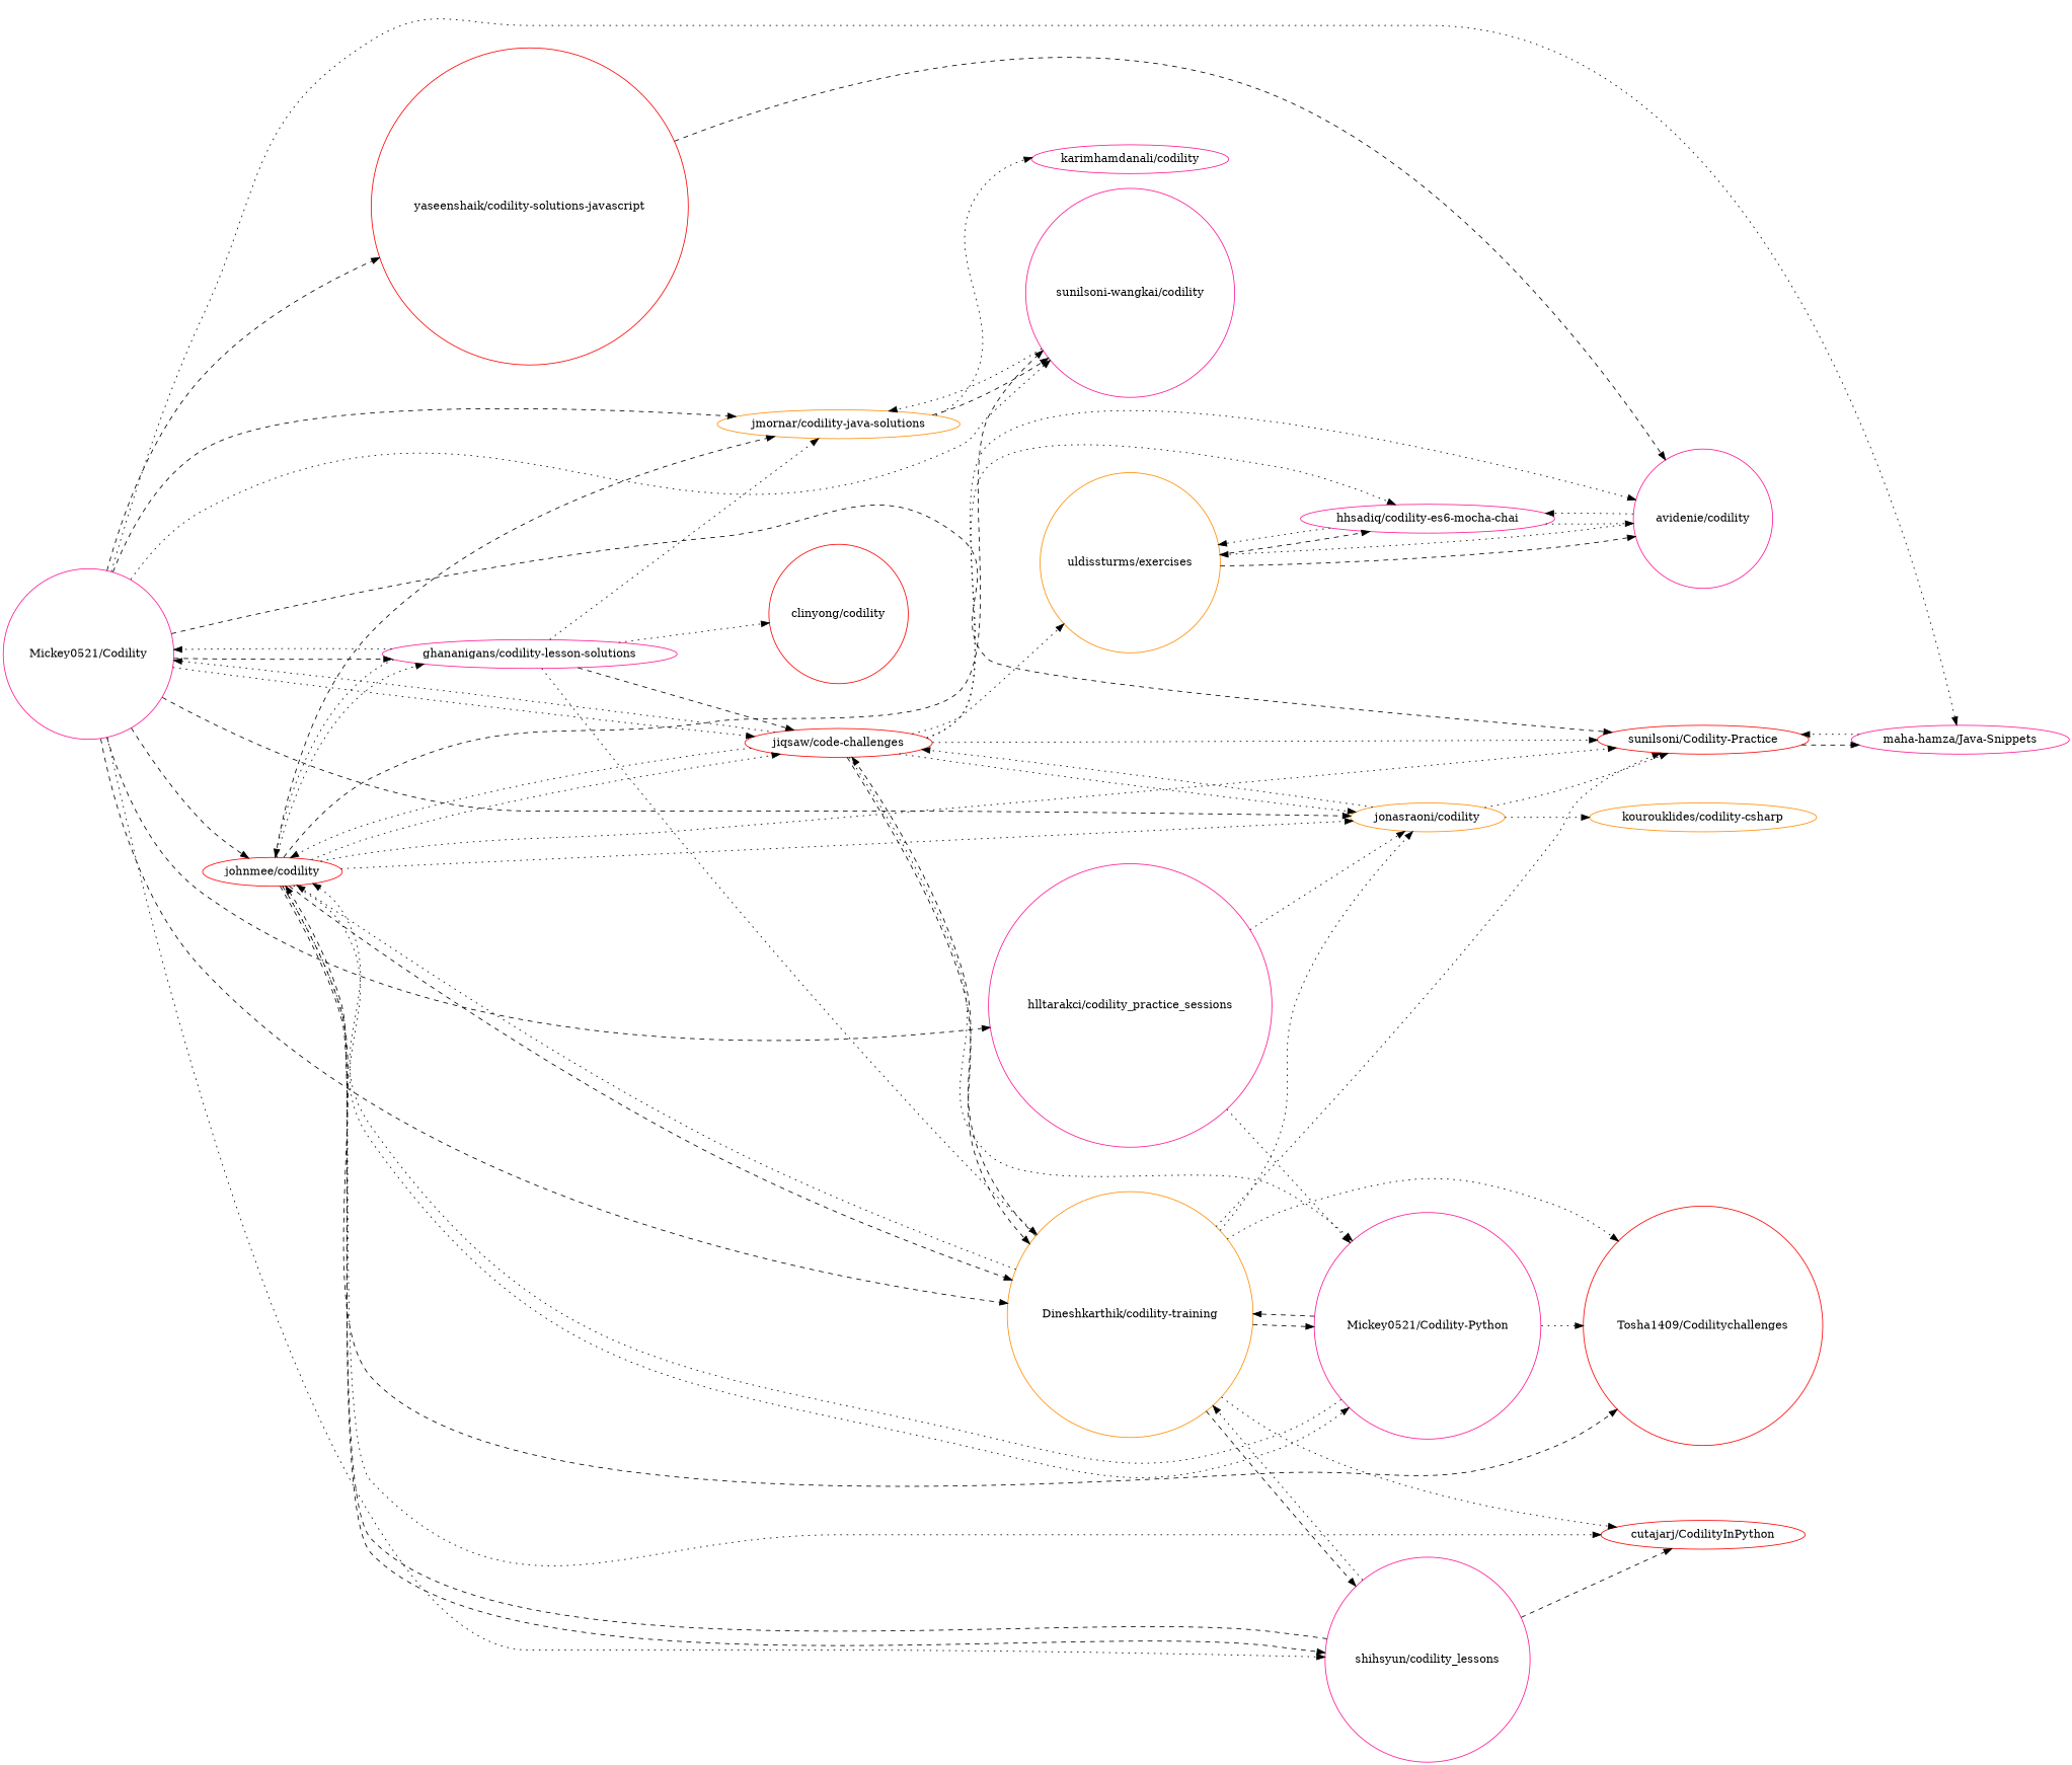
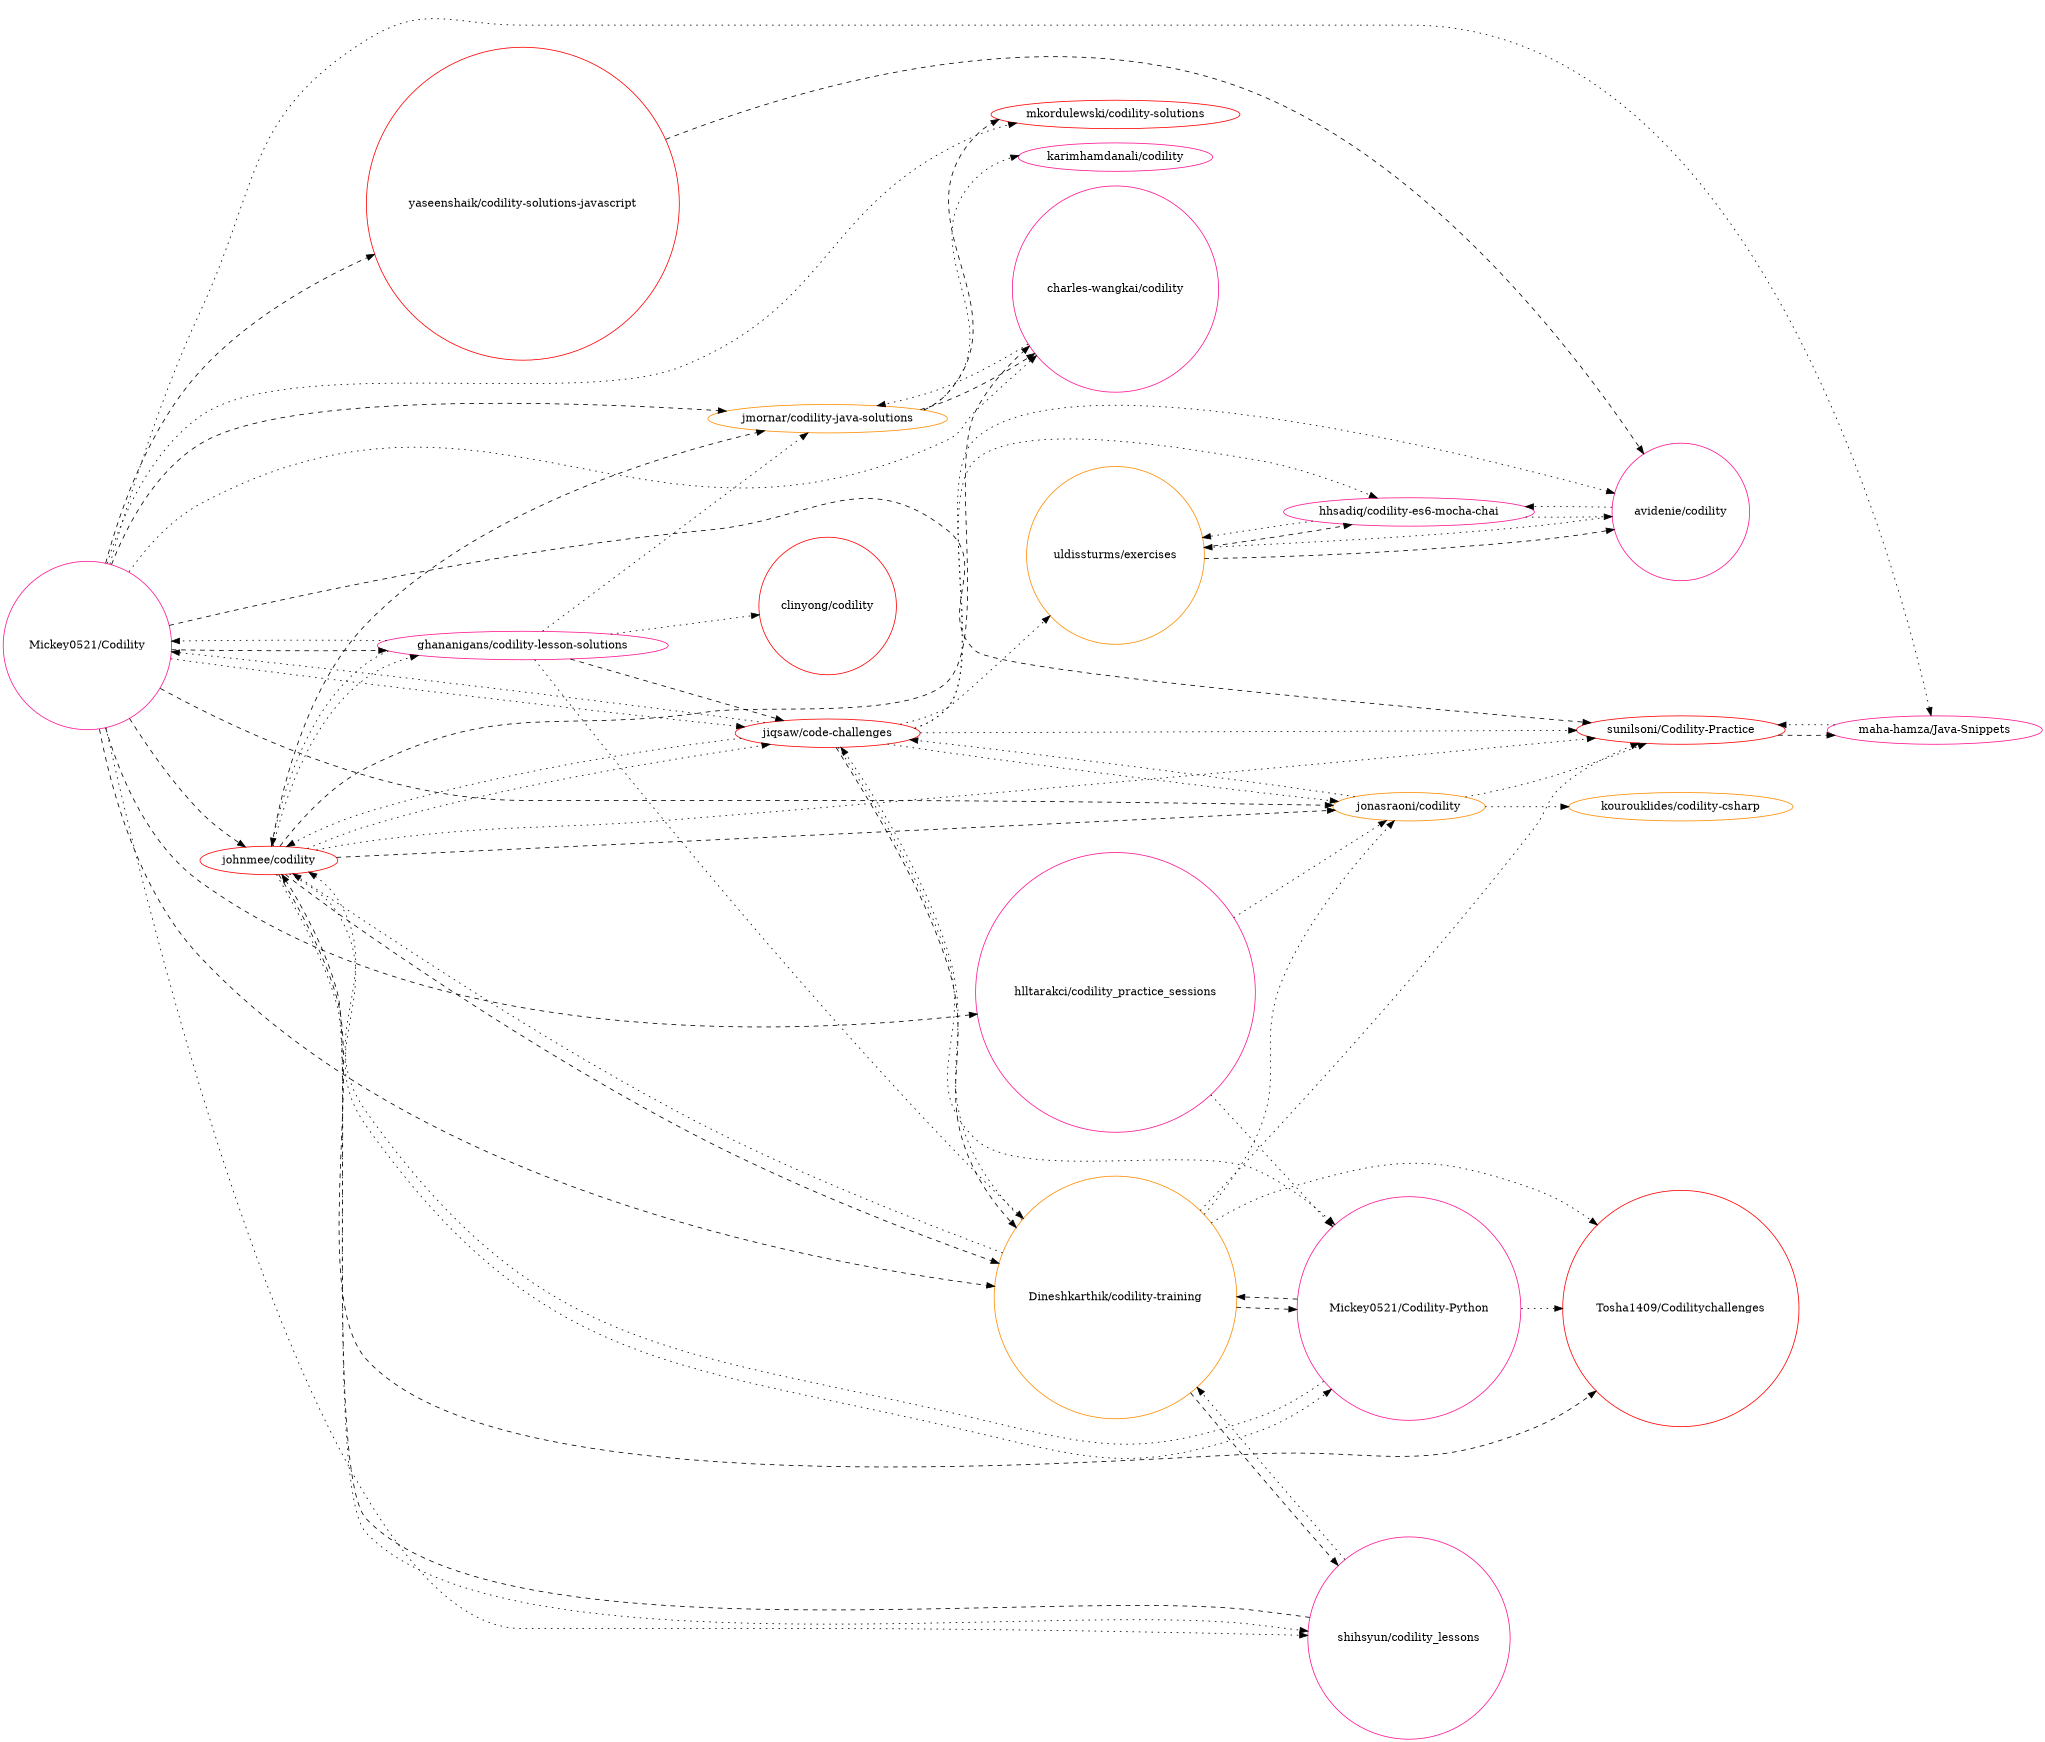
  digraph {
    rankdir=LR
    node [color=deeppink shape=ellipse]
    edge [style=dotted]
    "Mickey0521/Codility" [l="4.006,46.961" shape=circle]
    "johnmee/codility" [color=red l="4.006,46.977"]
    "jmornar/codility-java-solutions" [color=darkorange l="4.04,46.964"]
    "sunilsoni/Codility-Practice" [color=red l="3.989,46.957"]
    "jiqsaw/code-challenges" [color=red l="3.973,46.971"]
    "jonasraoni/codility" [color=darkorange l="3.973,46.957"]
    "maha-hamza/Java-Snippets" [l="3.995,46.942"]
    "ghananigans/codility-lesson-solutions" [l="4.005,46.992"]
    "Dineshkarthik/codility-training" [color=darkorange l="3.99,46.981" shape=circle]
    "hlltarakci/codility_practice_sessions" [l="4.013,46.941" shape=circle]
    "shihsyun/codility_lessons" [l="4.026,46.984" shape=circle]
-   "charles-wangkai/codility" [l="4.044,46.975" shape=circle label="sunilsoni-wangkai/codility"]
+   "charles-wangkai/codility" [l="4.044,46.975" shape=circle]
    "yaseenshaik/codility-solutions-javascript" [color=red l="3.953,46.946" shape=circle]
+   "mkordulewski/codility-solutions" [color=red l="4.03,46.951"]
    "Mickey0521/Codility-Python" [l="3.975,46.985" shape=circle]
-   "cutajarj/CodilityInPython" [color=red l="4.024,46.999"]
    "Tosha1409/Codilitychallenges" [color=red l="3.98,46.997" shape=circle]
    "karimhamdanali/codility" [l="4.057,46.942"]
    "hhsadiq/codility-es6-mocha-chai" [l="3.948,46.975"]
    "avidenie/codility" [l="3.944,46.962" shape=circle]
    "uldissturms/exercises" [color=darkorange l="3.936,46.971" shape=circle]
    "kourouklides/codility-csharp" [color=darkorange l="3.966,46.933"]
    "clinyong/codility" [color=red l="4.003,47.015" shape=circle]
    "Mickey0521/Codility" -> "johnmee/codility" [style=dashed]
    "Mickey0521/Codility" -> "jmornar/codility-java-solutions" [style=dashed]
    "Mickey0521/Codility" -> "sunilsoni/Codility-Practice" [style=dashed]
    "Mickey0521/Codility" -> "jiqsaw/code-challenges"
    "Mickey0521/Codility" -> "jonasraoni/codility" [style=dashed]
    "Mickey0521/Codility" -> "maha-hamza/Java-Snippets"
    "Mickey0521/Codility" -> "ghananigans/codility-lesson-solutions" [style=dashed]
    "Mickey0521/Codility" -> "Dineshkarthik/codility-training" [style=dashed]
    "Mickey0521/Codility" -> "hlltarakci/codility_practice_sessions" [style=dashed]
    "Mickey0521/Codility" -> "shihsyun/codility_lessons"
    "Mickey0521/Codility" -> "charles-wangkai/codility"
    "Mickey0521/Codility" -> "yaseenshaik/codility-solutions-javascript" [style=dashed]
+   "Mickey0521/Codility" -> "mkordulewski/codility-solutions"
    "johnmee/codility" -> "jmornar/codility-java-solutions" [style=dashed]
    "johnmee/codility" -> "sunilsoni/Codility-Practice"
    "johnmee/codility" -> "jiqsaw/code-challenges"
-   "johnmee/codility" -> "jonasraoni/codility"
+   "johnmee/codility" -> "jonasraoni/codility" [style=dashed]
    "johnmee/codility" -> "ghananigans/codility-lesson-solutions"
    "johnmee/codility" -> "Dineshkarthik/codility-training" [style=dashed]
-   "johnmee/codility" -> "shihsyun/codility_lessons" [style=dashed]
+   "johnmee/codility" -> "shihsyun/codility_lessons"
    "johnmee/codility" -> "charles-wangkai/codility" [style=dashed]
    "johnmee/codility" -> "Mickey0521/Codility-Python"
-   "johnmee/codility" -> "cutajarj/CodilityInPython"
    "johnmee/codility" -> "Tosha1409/Codilitychallenges" [style=dashed]
    "jmornar/codility-java-solutions" -> "charles-wangkai/codility" [style=dashed]
+   "jmornar/codility-java-solutions" -> "mkordulewski/codility-solutions" [style=dashed]
    "jmornar/codility-java-solutions" -> "karimhamdanali/codility"
    "sunilsoni/Codility-Practice" -> "maha-hamza/Java-Snippets" [style=dashed]
    "jiqsaw/code-challenges" -> "Mickey0521/Codility"
    "jiqsaw/code-challenges" -> "johnmee/codility"
    "jiqsaw/code-challenges" -> "sunilsoni/Codility-Practice"
    "jiqsaw/code-challenges" -> "jonasraoni/codility"
    "jiqsaw/code-challenges" -> "Dineshkarthik/codility-training" [style=dashed]
    "jiqsaw/code-challenges" -> "Mickey0521/Codility-Python"
    "jiqsaw/code-challenges" -> "hhsadiq/codility-es6-mocha-chai"
    "jiqsaw/code-challenges" -> "avidenie/codility"
    "jiqsaw/code-challenges" -> "uldissturms/exercises"
    "jonasraoni/codility" -> "sunilsoni/Codility-Practice"
    "jonasraoni/codility" -> "jiqsaw/code-challenges"
    "jonasraoni/codility" -> "kourouklides/codility-csharp"
    "maha-hamza/Java-Snippets" -> "sunilsoni/Codility-Practice"
    "ghananigans/codility-lesson-solutions" -> "Mickey0521/Codility"
    "ghananigans/codility-lesson-solutions" -> "johnmee/codility"
    "ghananigans/codility-lesson-solutions" -> "jmornar/codility-java-solutions"
    "ghananigans/codility-lesson-solutions" -> "jiqsaw/code-challenges" [style=dashed]
    "ghananigans/codility-lesson-solutions" -> "Dineshkarthik/codility-training"
    "ghananigans/codility-lesson-solutions" -> "clinyong/codility"
    "Dineshkarthik/codility-training" -> "johnmee/codility"
    "Dineshkarthik/codility-training" -> "sunilsoni/Codility-Practice"
-   "Dineshkarthik/codility-training" -> "jiqsaw/code-challenges" [style=dashed]
+   "Dineshkarthik/codility-training" -> "jiqsaw/code-challenges"
    "Dineshkarthik/codility-training" -> "jonasraoni/codility"
    "Dineshkarthik/codility-training" -> "shihsyun/codility_lessons" [style=dashed]
    "Dineshkarthik/codility-training" -> "Mickey0521/Codility-Python" [style=dashed]
-   "Dineshkarthik/codility-training" -> "cutajarj/CodilityInPython"
    "Dineshkarthik/codility-training" -> "Tosha1409/Codilitychallenges"
    "hlltarakci/codility_practice_sessions" -> "jonasraoni/codility"
    "hlltarakci/codility_practice_sessions" -> "Mickey0521/Codility-Python"
    "shihsyun/codility_lessons" -> "johnmee/codility" [style=dashed]
    "shihsyun/codility_lessons" -> "Dineshkarthik/codility-training"
-   "shihsyun/codility_lessons" -> "cutajarj/CodilityInPython" [style=dashed]
    "charles-wangkai/codility" -> "jmornar/codility-java-solutions"
    "yaseenshaik/codility-solutions-javascript" -> "avidenie/codility" [style=dashed]
    "Mickey0521/Codility-Python" -> "johnmee/codility"
    "Mickey0521/Codility-Python" -> "Dineshkarthik/codility-training" [style=dashed]
    "Mickey0521/Codility-Python" -> "Tosha1409/Codilitychallenges"
    "hhsadiq/codility-es6-mocha-chai" -> "avidenie/codility"
    "hhsadiq/codility-es6-mocha-chai" -> "uldissturms/exercises"
    "avidenie/codility" -> "hhsadiq/codility-es6-mocha-chai"
    "avidenie/codility" -> "uldissturms/exercises"
    "uldissturms/exercises" -> "hhsadiq/codility-es6-mocha-chai" [style=dashed]
    "uldissturms/exercises" -> "avidenie/codility" [style=dashed]
  }
